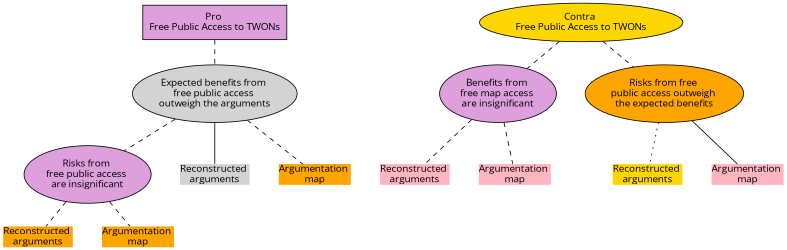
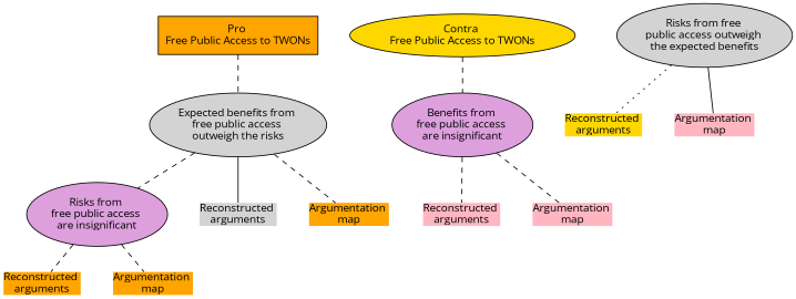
  digraph {
    fontname="Open Sans"
    newrank=true
    nodesep=0.5
    ranksep=0.4
    splines=false
    node [fillcolor=orange fixedsize=false fontname="Open Sans" fontsize=12 shape=plain style="filled,setlinewidth(1)"]
    edge [arrowhead=none arrowsize=1 fontname="Open Sans" labelfontname=Ubuntu style=dashed weight=10]
-   n1 [fillcolor=plum height=.6 label="Pro \nFree Public Access to TWONs" row=func shape=box width=1]
-   n2 [fillcolor=lightgrey height=1 label="Expected benefits from \nfree public access \noutweigh the arguments" shape=ellipse width=1]
+   n1 [height=.6 label="Pro \nFree Public Access to TWONs" row=func shape=box width=1]
+   n2 [fillcolor=lightgrey height=1 label="Expected benefits from \nfree public access \noutweigh the risks" shape=ellipse width=1]
    n3 [fillcolor=plum height=1 label="Risks from \nfree public access \nare insignificant" row=func shape=ellipse width=1]
    n4 [height=5 label="Reconstructed \narguments" width=5]
    n5 [height=.4 label="Argumentation \nmap" width=.5]
    n6 [fillcolor=lightgrey height=5 label="Reconstructed \narguments" width=5]
    n7 [height=.4 label="Argumentation \nmap" width=.5]
    n8 [fillcolor=gold height=.6 label="Contra \nFree Public Access to TWONs" row=func shape=ellipse width=1]
-   n9 [fillcolor=plum height=1 label="Benefits from \nfree map access \nare insignificant" row=func shape=ellipse width=1]
-   n10 [height=1 label="Risks from free \npublic access outweigh \nthe expected benefits" shape=ellipse width=1]
+   n9 [fillcolor=plum height=1 label="Benefits from \nfree public access \nare insignificant" row=func shape=ellipse width=1]
+   n10 [fillcolor=lightgrey height=1 label="Risks from free \npublic access outweigh \nthe expected benefits" shape=ellipse width=1]
    n11 [fillcolor=lightpink height=5 label="Reconstructed \narguments" width=5]
    n12 [fillcolor=lightpink height=.4 label="Argumentation \nmap" width=.5]
    n13 [fillcolor=gold height=5 label="Reconstructed \narguments" width=5]
    n14 [fillcolor=lightpink height=.4 label="Argumentation \nmap" width=.5]
    n1 -> n2
    n2 -> n3
    n2 -> n6 [style=solid]
    n2 -> n7
    n3 -> n4
    n3 -> n5
    n8 -> n9
-   n8 -> n10
    n9 -> n11
    n9 -> n12
    n10 -> n13 [style=dotted]
    n10 -> n14 [style=solid]
  }
